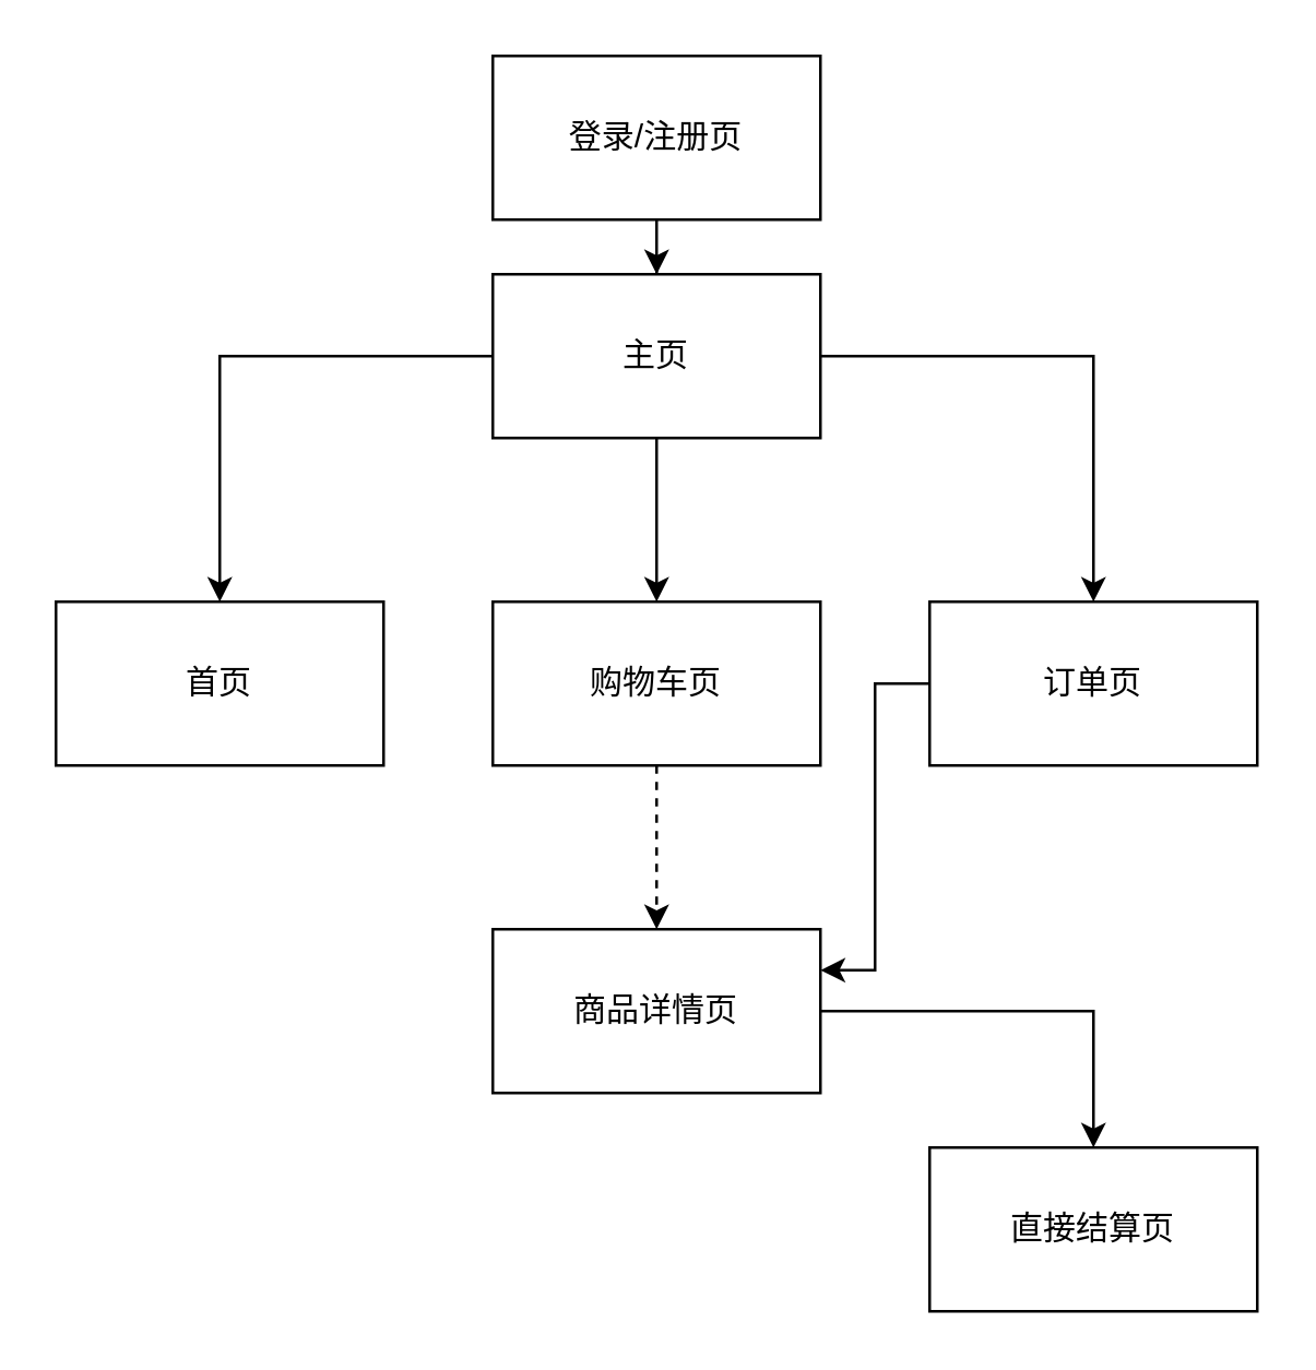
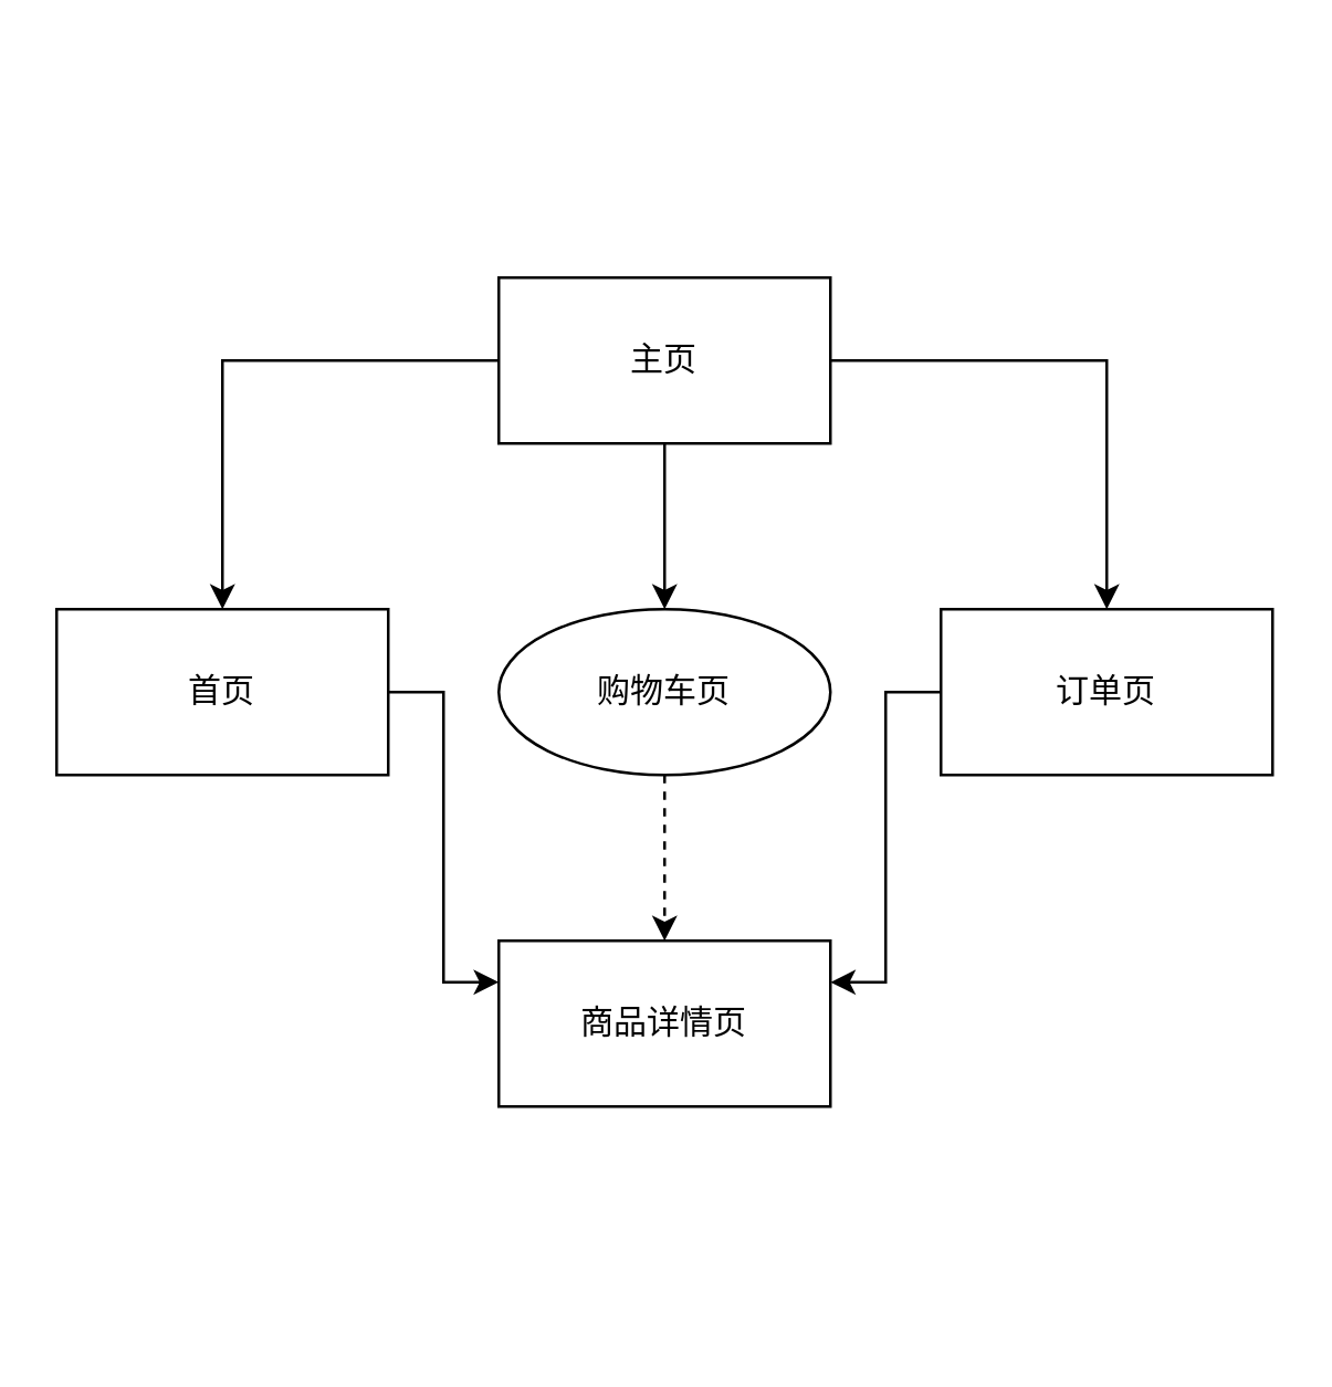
  <mxCell id="0" />
  <mxCell id="1" parent="0" />
  <mxCell id="2" style="edgeStyle=orthogonalEdgeStyle;rounded=0;orthogonalLoop=1;jettySize=auto;html=1;exitX=0;exitY=0.5;exitDx=0;exitDy=0;entryX=0.5;entryY=0;entryDx=0;entryDy=0;" edge="1" parent="1" source="5" target="7"><mxGeometry relative="1" as="geometry" /></mxCell>
  <mxCell id="3" style="edgeStyle=orthogonalEdgeStyle;rounded=0;orthogonalLoop=1;jettySize=auto;html=1;entryX=0.5;entryY=0;entryDx=0;entryDy=0;" edge="1" parent="1" source="5" target="11"><mxGeometry relative="1" as="geometry" /></mxCell>
  <mxCell id="4" style="edgeStyle=orthogonalEdgeStyle;rounded=0;orthogonalLoop=1;jettySize=auto;html=1;" edge="1" parent="1" source="5" target="9"><mxGeometry relative="1" as="geometry" /></mxCell>
  <mxCell id="5" value="主页" style="rounded=0;whiteSpace=wrap;html=1;" vertex="1" parent="1"><mxGeometry x="180" y="100" width="120" height="60" as="geometry" /></mxCell>
+ <mxCell id="6" style="edgeStyle=orthogonalEdgeStyle;rounded=0;orthogonalLoop=1;jettySize=auto;html=1;entryX=0;entryY=0.25;entryDx=0;entryDy=0;" edge="1" parent="1" source="7" target="14"><mxGeometry relative="1" as="geometry" /></mxCell>
  <mxCell id="7" value="首页" style="rounded=0;whiteSpace=wrap;html=1;" vertex="1" parent="1"><mxGeometry x="20" y="220" width="120" height="60" as="geometry" /></mxCell>
  <mxCell id="8" style="edgeStyle=orthogonalEdgeStyle;rounded=0;orthogonalLoop=1;jettySize=auto;html=1;entryX=0.5;entryY=0;entryDx=0;entryDy=0;dashed=1;" edge="1" parent="1" source="9" target="14"><mxGeometry relative="1" as="geometry" /></mxCell>
- <mxCell id="9" value="购物车页" style="rounded=0;whiteSpace=wrap;html=1;" vertex="1" parent="1"><mxGeometry x="180" y="220" width="120" height="60" as="geometry" /></mxCell>
+ <mxCell id="9" value="购物车页" style="ellipse;whiteSpace=wrap;html=1;" vertex="1" parent="1"><mxGeometry x="180" y="220" width="120" height="60" as="geometry" /></mxCell>
  <mxCell id="10" style="edgeStyle=orthogonalEdgeStyle;rounded=0;orthogonalLoop=1;jettySize=auto;html=1;entryX=1;entryY=0.25;entryDx=0;entryDy=0;" edge="1" parent="1" source="11" target="14"><mxGeometry relative="1" as="geometry" /></mxCell>
  <mxCell id="11" value="订单页" style="rounded=0;whiteSpace=wrap;html=1;" vertex="1" parent="1"><mxGeometry x="340" y="220" width="120" height="60" as="geometry" /></mxCell>
- <mxCell id="12" value="直接结算页" style="rounded=0;whiteSpace=wrap;html=1;" vertex="1" parent="1"><mxGeometry x="340" y="420" width="120" height="60" as="geometry" /></mxCell>
- <mxCell id="13" style="edgeStyle=orthogonalEdgeStyle;rounded=0;orthogonalLoop=1;jettySize=auto;html=1;entryX=0.5;entryY=0;entryDx=0;entryDy=0;" edge="1" parent="1" source="14" target="12"><mxGeometry relative="1" as="geometry" /></mxCell>
  <mxCell id="14" value="商品详情页" style="rounded=0;whiteSpace=wrap;html=1;" vertex="1" parent="1"><mxGeometry x="180" y="340" width="120" height="60" as="geometry" /></mxCell>
- <mxCell id="15" value="" style="edgeStyle=orthogonalEdgeStyle;rounded=0;orthogonalLoop=1;jettySize=auto;html=1;" edge="1" parent="1" source="16" target="5"><mxGeometry relative="1" as="geometry" /></mxCell>
- <mxCell id="16" value="登录/注册页" style="rounded=0;whiteSpace=wrap;html=1;" vertex="1" parent="1"><mxGeometry x="180" y="20" width="120" height="60" as="geometry" /></mxCell>
